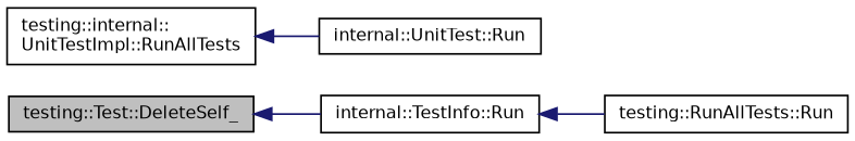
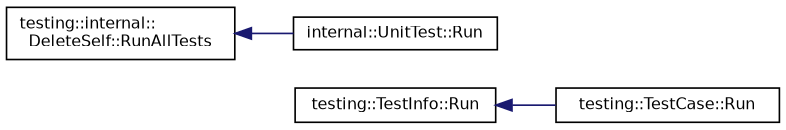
  digraph {
    rankdir=LR
    node [color=black fillcolor=white fontname=Helvetica fontsize=10 shape=record style=filled]
    edge [color=midnightblue dir=back fontname=Helvetica fontsize=10 labelfontname=Helvetica labelfontsize=10 style=solid]
-   n1 [fillcolor=grey75 fontcolor=black height=0.2 label="testing::Test::DeleteSelf_" width=0.4]
-   n2 [height=0.2 label="internal::TestInfo::Run" width=0.4]
-   n3 [height=0.2 label="testing::RunAllTests::Run" width=0.4]
-   n4 [height=0.2 label="testing::internal::\lUnitTestImpl::RunAllTests" width=0.4]
+   n2 [height=0.2 label="testing::TestInfo::Run" width=0.4]
+   n3 [height=0.2 label="testing::TestCase::Run" width=0.4]
+   n4 [height=0.2 label="testing::internal::\lDeleteSelf::RunAllTests" width=0.4]
    n5 [height=0.2 label="internal::UnitTest::Run" width=0.4]
-   n1 -> n2
    n2 -> n3
    n4 -> n5
  }
